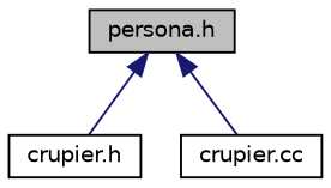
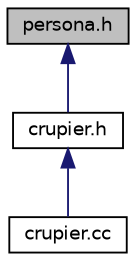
  digraph {
    node [color=black fillcolor=white fontname=Helvetica fontsize=10 shape=record style=filled]
    edge [color=midnightblue dir=back fontname=Helvetica fontsize=10 labelfontname=Helvetica labelfontsize=10 style=solid]
    n1 [fillcolor=grey75 fontcolor=black height=0.2 label="persona.h" width=0.4]
    n2 [height=0.2 label="crupier.h" width=0.4]
    n3 [height=0.2 label="crupier.cc" width=0.4]
    n1 -> n2
-   n1 -> n3
+   n2 -> n3
  }
